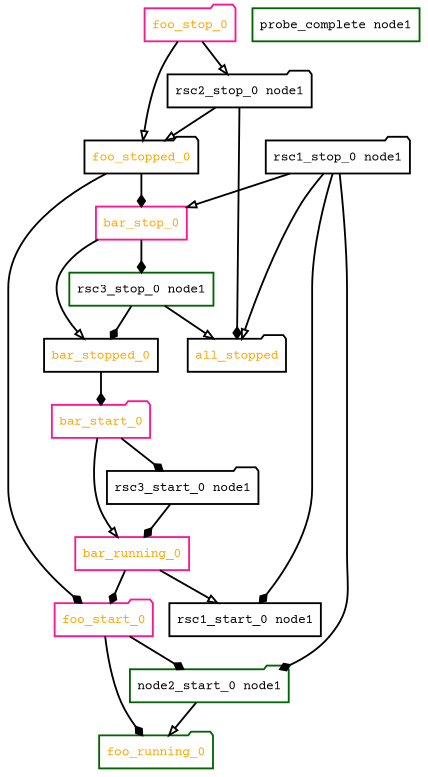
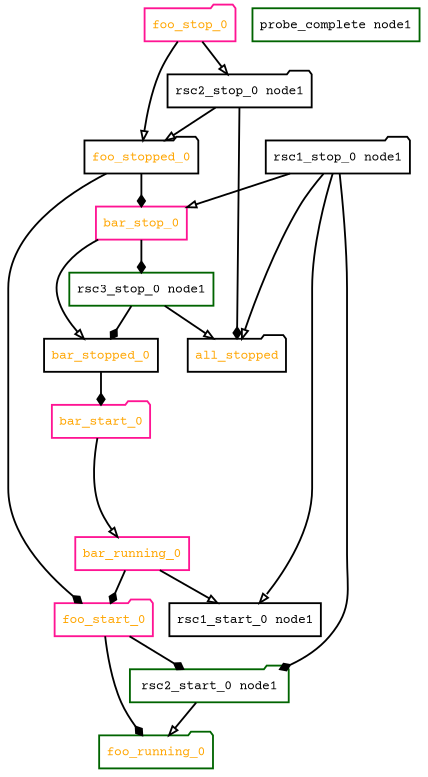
  digraph {
    fontname="Courier Prime"
    node [color=black fontcolor=orange fontname="Courier Prime" shape=folder style=bold]
    edge [arrowhead=diamond fontname="Courier Prime" style=bold]
    bar_running_0 [color=deeppink shape=box]
    foo_start_0 [color=deeppink]
    "rsc1_start_0 node1" [fontcolor=black shape=box]
    foo_running_0 [color=darkgreen]
-   "rsc2_start_0 node1" [color=darkgreen fontcolor=black label="node2_start_0 node1"]
+   "rsc2_start_0 node1" [color=darkgreen fontcolor=black]
    bar_start_0 [color=deeppink]
-   "rsc3_start_0 node1" [fontcolor=black]
    bar_stop_0 [color=deeppink shape=box]
    bar_stopped_0 [shape=box]
    "rsc3_stop_0 node1" [color=darkgreen fontcolor=black shape=box]
    all_stopped
    foo_stop_0 [color=deeppink]
    foo_stopped_0
    "rsc2_stop_0 node1" [fontcolor=black]
    "probe_complete node1" [color=darkgreen fontcolor=black shape=box]
    "rsc1_stop_0 node1" [fontcolor=black]
    bar_running_0 -> foo_start_0
    bar_running_0 -> "rsc1_start_0 node1" [arrowhead=onormal]
    foo_start_0 -> foo_running_0
    foo_start_0 -> "rsc2_start_0 node1"
    "rsc2_start_0 node1" -> foo_running_0 [arrowhead=onormal]
    bar_start_0 -> bar_running_0 [arrowhead=onormal]
-   bar_start_0 -> "rsc3_start_0 node1"
-   "rsc3_start_0 node1" -> bar_running_0
    bar_stop_0 -> bar_stopped_0 [arrowhead=onormal]
    bar_stop_0 -> "rsc3_stop_0 node1"
    bar_stopped_0 -> bar_start_0
    "rsc3_stop_0 node1" -> bar_stopped_0
    "rsc3_stop_0 node1" -> all_stopped [arrowhead=onormal]
    foo_stop_0 -> foo_stopped_0 [arrowhead=onormal]
    foo_stop_0 -> "rsc2_stop_0 node1" [arrowhead=onormal]
    foo_stopped_0 -> foo_start_0
    foo_stopped_0 -> bar_stop_0
    "rsc2_stop_0 node1" -> all_stopped
    "rsc2_stop_0 node1" -> foo_stopped_0 [arrowhead=onormal]
-   "rsc1_stop_0 node1" -> "rsc1_start_0 node1"
+   "rsc1_stop_0 node1" -> "rsc1_start_0 node1" [arrowhead=onormal]
    "rsc1_stop_0 node1" -> "rsc2_start_0 node1"
    "rsc1_stop_0 node1" -> bar_stop_0 [arrowhead=onormal]
    "rsc1_stop_0 node1" -> all_stopped [arrowhead=onormal]
  }
